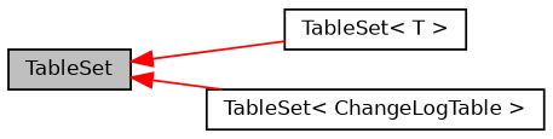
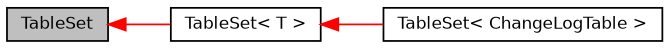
  digraph {
    fontname="DejaVu Sans"
    rankdir=LR
    node [color=black fillcolor=white fontname="DejaVu Sans" fontsize=10 shape=record style=filled]
    edge [color=red dir=back fontname="DejaVu Sans" fontsize=10 labelfontname=Helvetica labelfontsize=10 style=solid]
    n1 [fillcolor=grey75 fontcolor=black height=0.2 label=TableSet width=0.4]
    n2 [height=0.2 label="TableSet\< T \>" width=0.4]
    n3 [height=0.2 label="TableSet\< ChangeLogTable \>" width=0.4]
    n1 -> n2
-   n1 -> n3
+   n2 -> n3
  }
